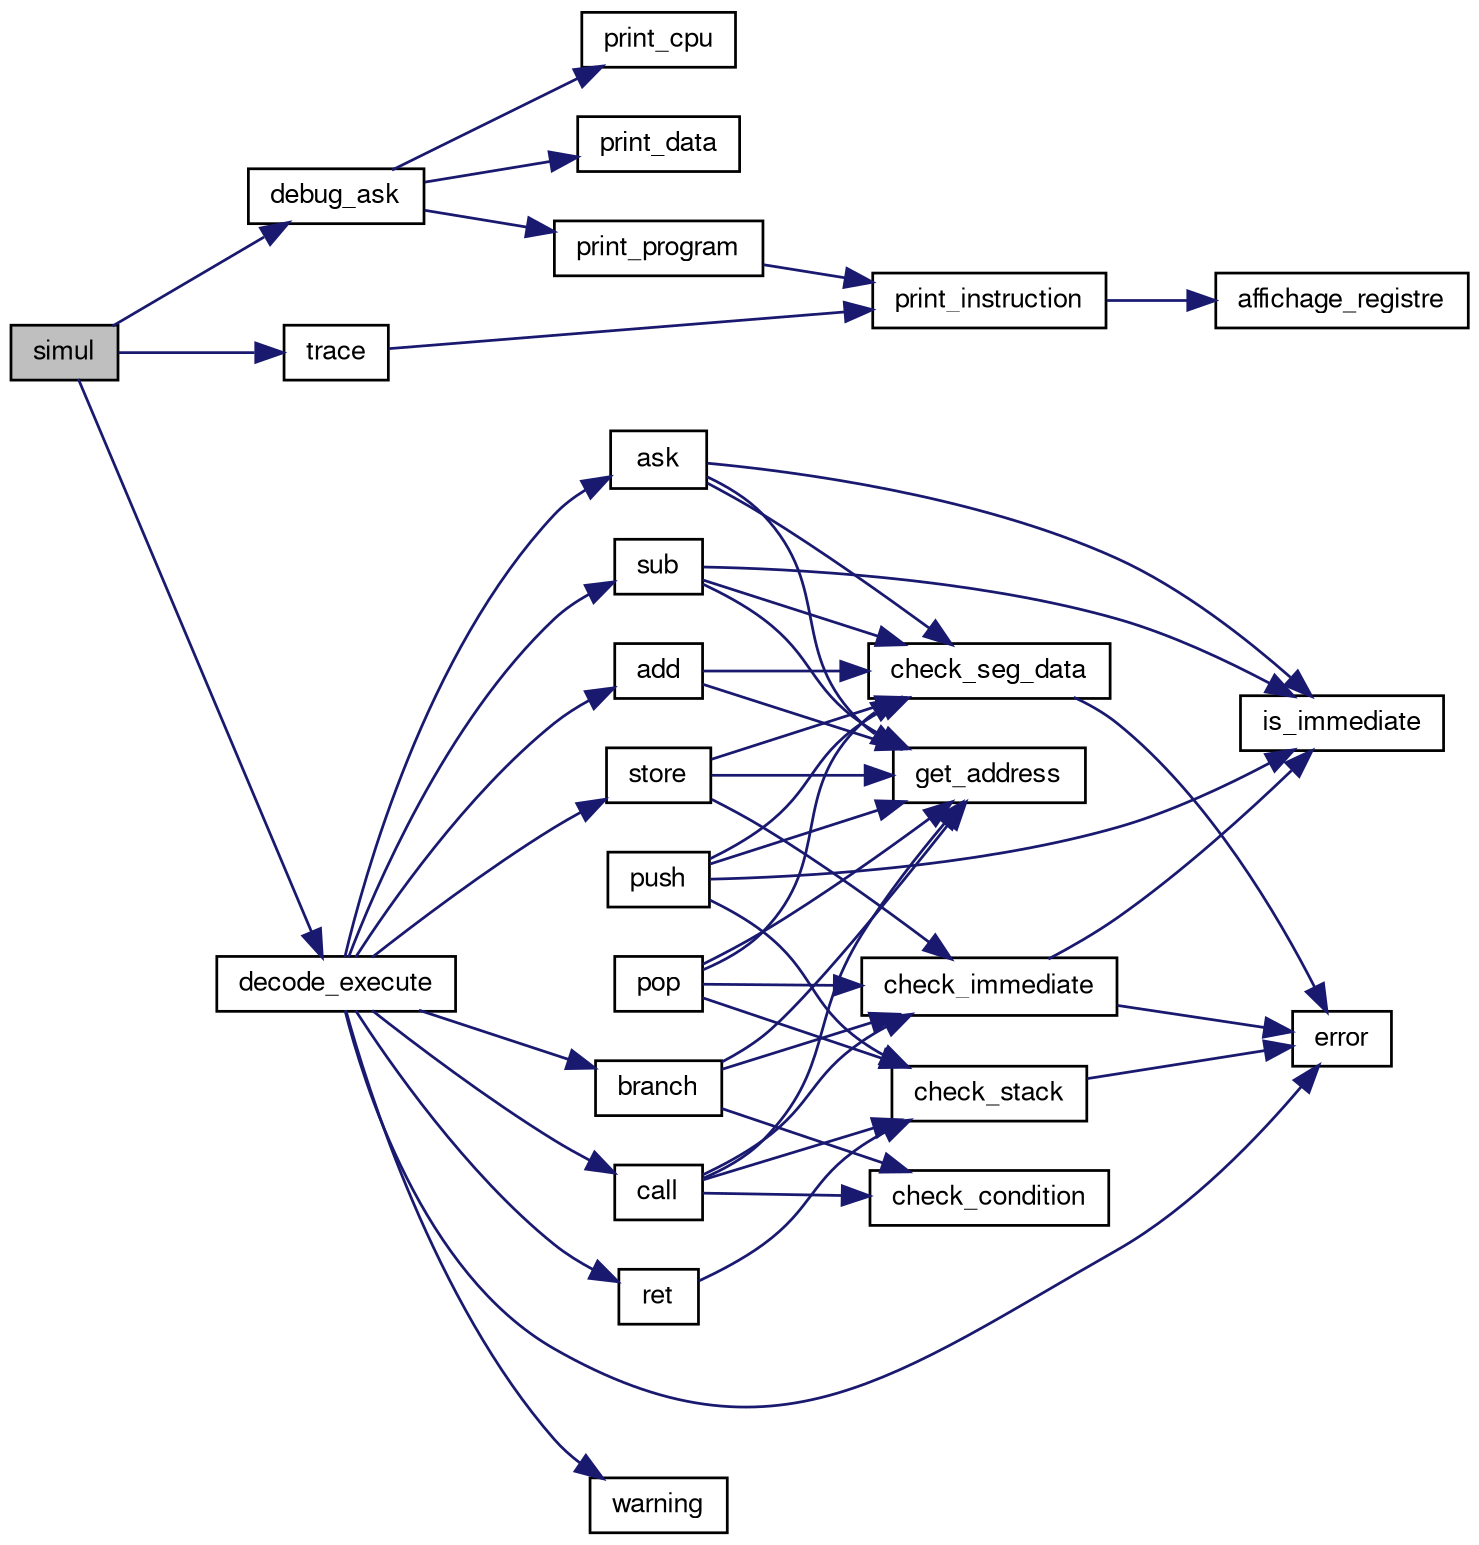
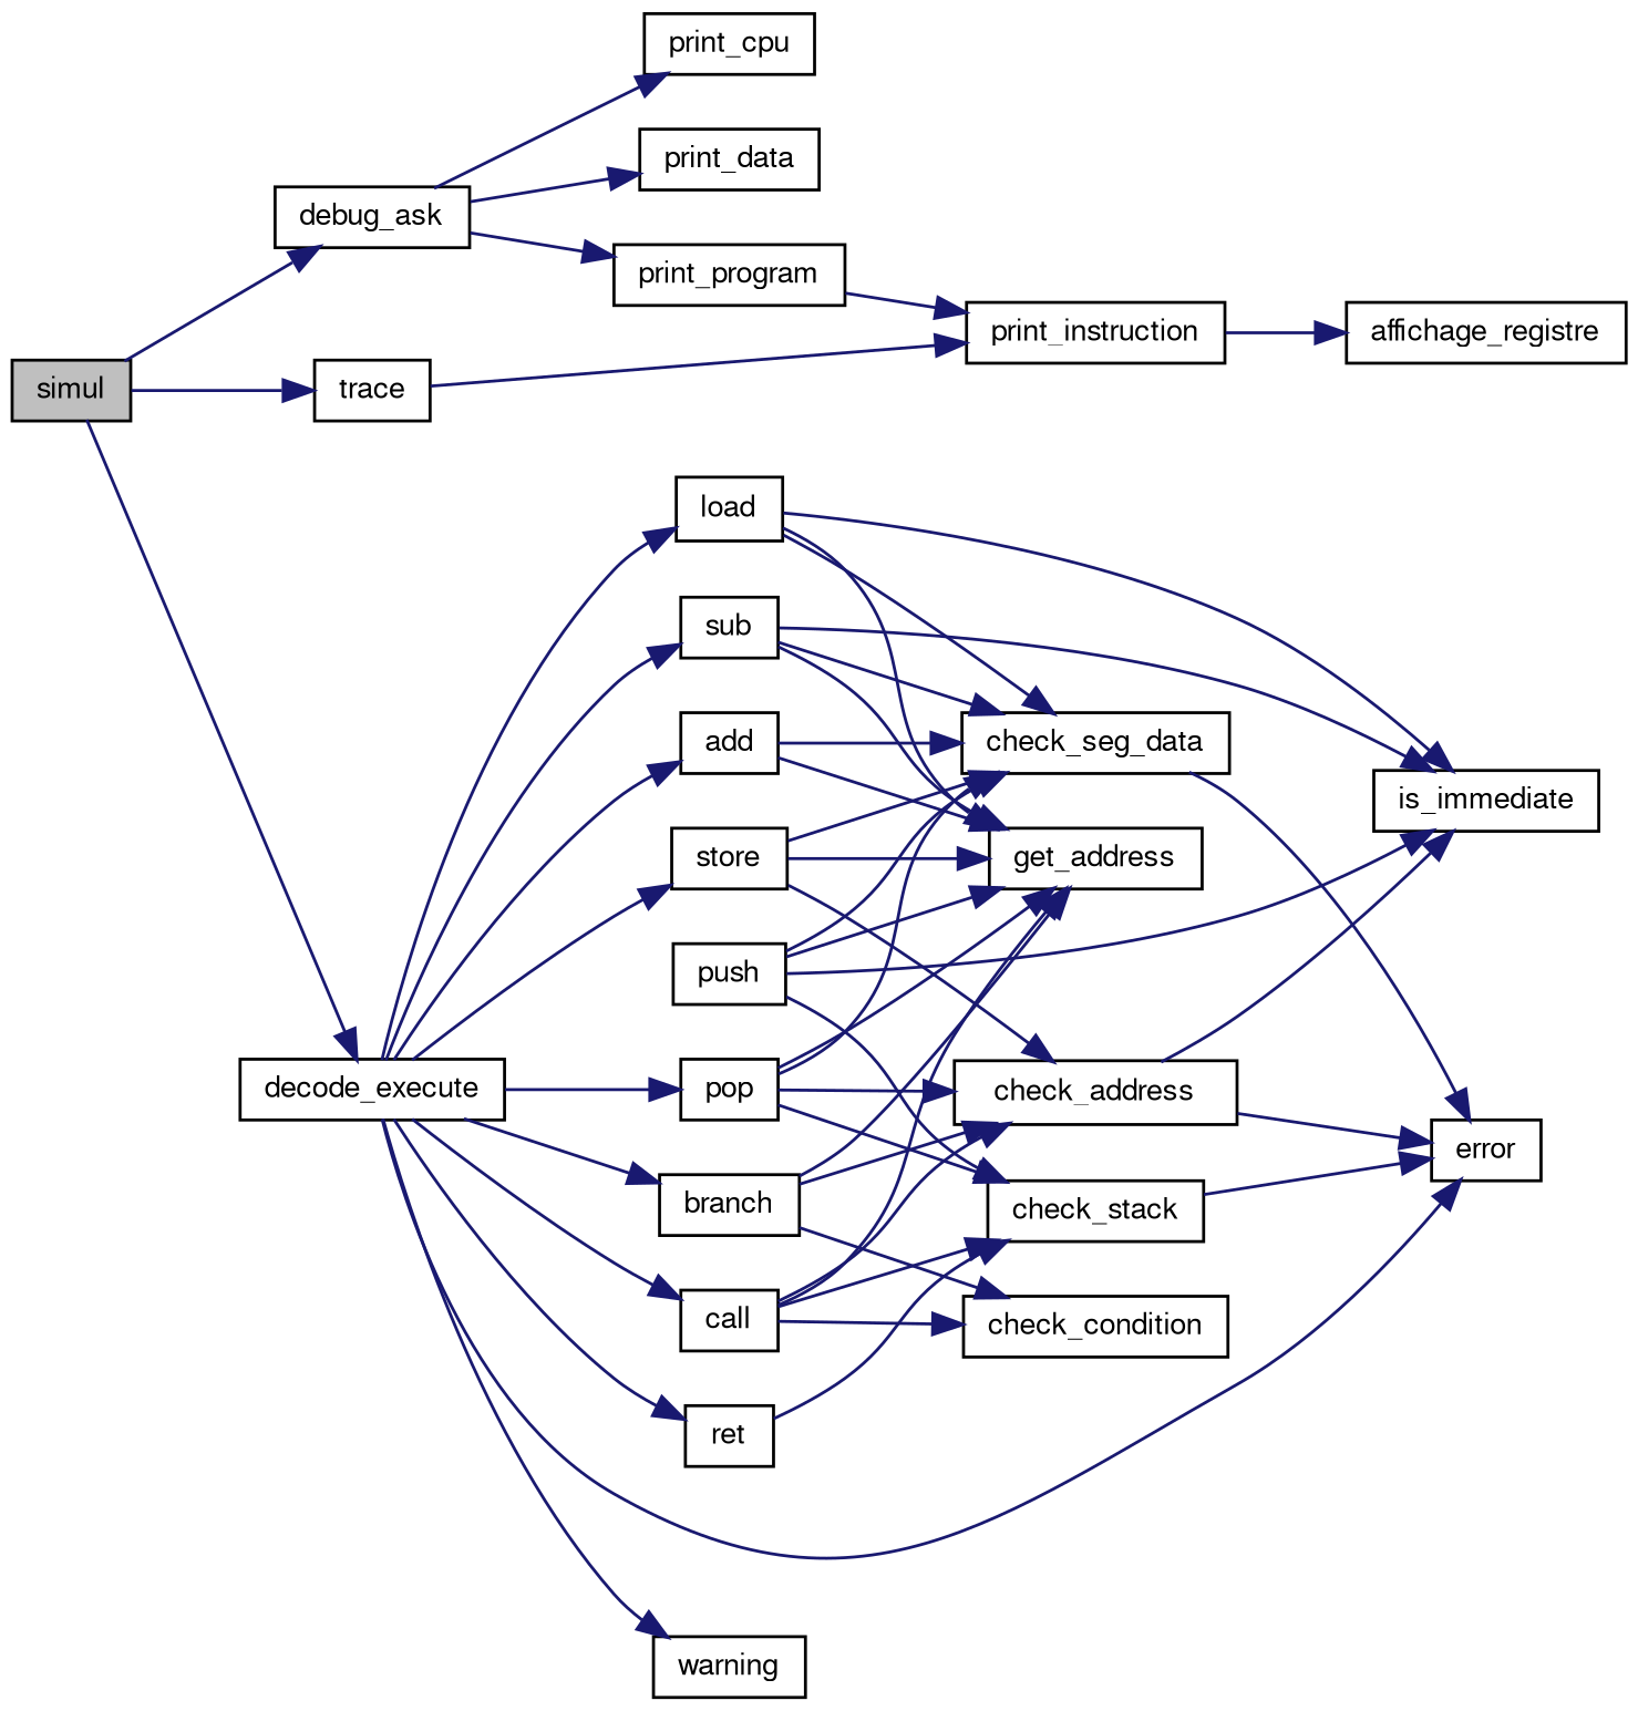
  digraph {
    rankdir=LR
    node [color=black fillcolor=white fontname=FreeSans fontsize=10 shape=record style=filled]
    edge [color=midnightblue fontname=FreeSans fontsize=10 labelfontname=FreeSans labelfontsize=10 style=solid]
    n1 [fillcolor=grey75 fontcolor=black height=0.2 label=simul width=0.4]
    n2 [height=0.2 label=debug_ask width=0.4]
    n3 [height=0.2 label=decode_execute width=0.4]
    n4 [height=0.2 label=trace width=0.4]
    n5 [height=0.2 label=print_cpu width=0.4]
    n6 [height=0.2 label=print_data width=0.4]
    n7 [height=0.2 label=print_program width=0.4]
    n8 [height=0.2 label=add width=0.4]
    n9 [height=0.2 label=error width=0.4]
    n10 [height=0.2 label=branch width=0.4]
    n11 [height=0.2 label=call width=0.4]
-   n12 [height=0.2 label=ask width=0.4]
+   n12 [height=0.2 label=load width=0.4]
    n13 [height=0.2 label=pop width=0.4]
    n14 [height=0.2 label=ret width=0.4]
    n15 [height=0.2 label=store width=0.4]
    n16 [height=0.2 label=sub width=0.4]
    n17 [height=0.2 label=warning width=0.4]
    n18 [height=0.2 label=print_instruction width=0.4]
    n19 [height=0.2 label=affichage_registre width=0.4]
    n20 [height=0.2 label=check_seg_data width=0.4]
    n21 [height=0.2 label=get_address width=0.4]
    n22 [height=0.2 label=check_condition width=0.4]
-   n23 [height=0.2 label=check_immediate width=0.4]
+   n23 [height=0.2 label=check_address width=0.4]
    n24 [height=0.2 label=check_stack width=0.4]
    n25 [height=0.2 label=is_immediate width=0.4]
    n26 [height=0.2 label=push width=0.4]
    n1 -> n2
    n1 -> n3
    n1 -> n4
    n2 -> n5
    n2 -> n6
    n2 -> n7
    n3 -> n8
    n3 -> n9
    n3 -> n10
    n3 -> n11
    n3 -> n12
+   n3 -> n13
    n3 -> n14
    n3 -> n15
    n3 -> n16
    n3 -> n17
    n4 -> n18
    n7 -> n18
    n8 -> n20
    n8 -> n21
    n10 -> n21
    n10 -> n22
    n10 -> n23
    n11 -> n21
    n11 -> n22
    n11 -> n23
    n11 -> n24
    n12 -> n20
    n12 -> n21
    n12 -> n25
    n13 -> n20
    n13 -> n21
    n13 -> n23
    n13 -> n24
    n14 -> n24
    n15 -> n20
    n15 -> n21
    n15 -> n23
    n16 -> n20
    n16 -> n21
    n16 -> n25
    n18 -> n19
    n20 -> n9
    n23 -> n9
    n23 -> n25
    n24 -> n9
    n26 -> n20
    n26 -> n21
    n26 -> n24
    n26 -> n25
  }
